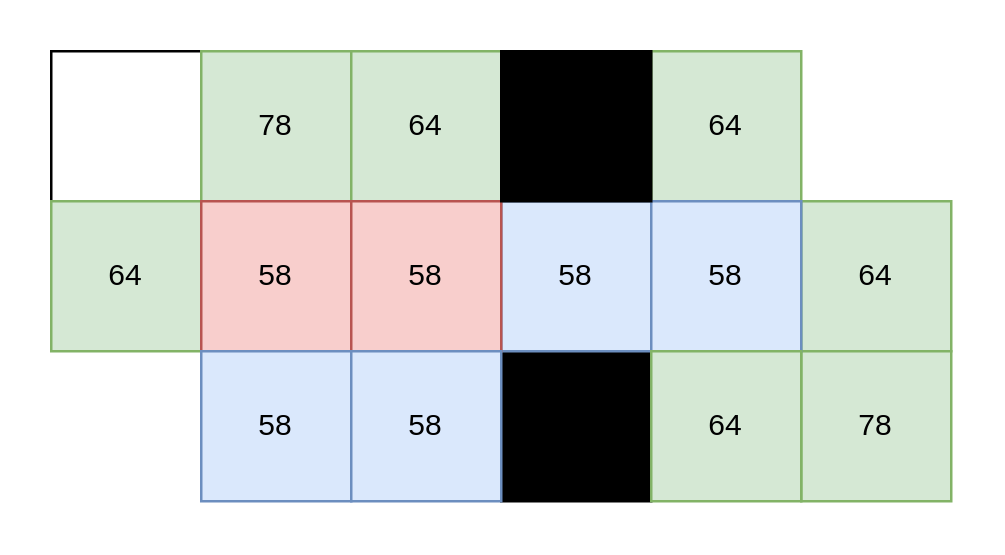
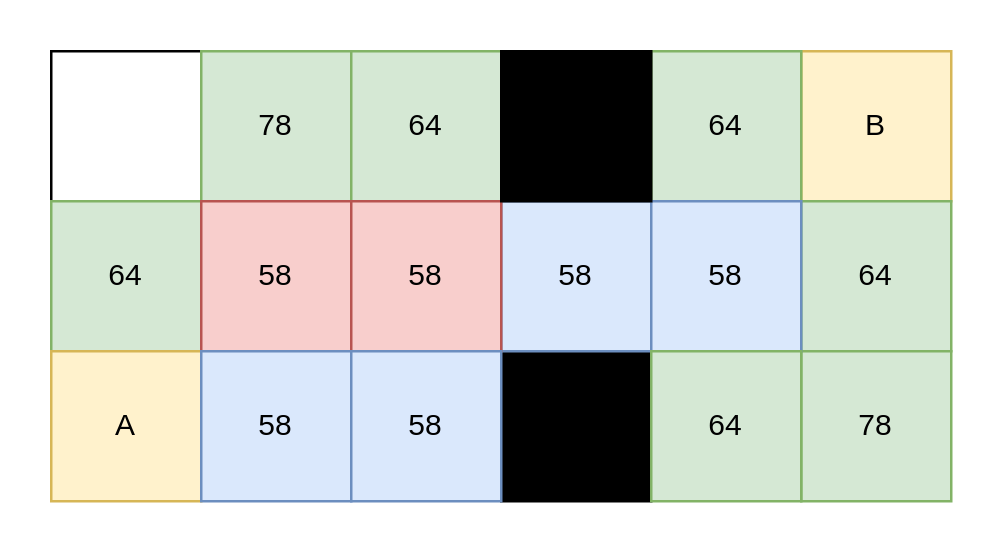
  <mxCell id="0" />
  <mxCell id="1" parent="0" />
  <mxCell id="2" value="" style="rounded=0;whiteSpace=wrap;html=1;" vertex="1" parent="1"><mxGeometry x="20" y="20" width="60" height="60" as="geometry" /></mxCell>
  <mxCell id="3" value="64" style="rounded=0;whiteSpace=wrap;html=1;fillColor=#d5e8d4;strokeColor=#82b366;" vertex="1" parent="1"><mxGeometry x="20" y="80" width="60" height="60" as="geometry" /></mxCell>
+ <mxCell id="4" value="A" style="rounded=0;whiteSpace=wrap;html=1;fillColor=#fff2cc;strokeColor=#d6b656;" vertex="1" parent="1"><mxGeometry x="20" y="140" width="60" height="60" as="geometry" /></mxCell>
  <mxCell id="5" value="78" style="rounded=0;whiteSpace=wrap;html=1;fillColor=#d5e8d4;strokeColor=#82b366;" vertex="1" parent="1"><mxGeometry x="80" y="20" width="60" height="60" as="geometry" /></mxCell>
  <mxCell id="6" value="58" style="rounded=0;whiteSpace=wrap;html=1;fillColor=#f8cecc;strokeColor=#b85450;" vertex="1" parent="1"><mxGeometry x="80" y="80" width="60" height="60" as="geometry" /></mxCell>
  <mxCell id="7" value="58" style="rounded=0;whiteSpace=wrap;html=1;fillColor=#dae8fc;strokeColor=#6c8ebf;" vertex="1" parent="1"><mxGeometry x="80" y="140" width="60" height="60" as="geometry" /></mxCell>
  <mxCell id="8" value="" style="rounded=0;whiteSpace=wrap;html=1;" vertex="1" parent="1"><mxGeometry x="200" y="20" width="60" height="60" as="geometry" /></mxCell>
  <mxCell id="9" value="" style="rounded=0;whiteSpace=wrap;html=1;fillColor=#000000;" vertex="1" parent="1"><mxGeometry x="200" y="140" width="60" height="60" as="geometry" /></mxCell>
  <mxCell id="10" value="58" style="rounded=0;whiteSpace=wrap;html=1;fillColor=#dae8fc;strokeColor=#6c8ebf;" vertex="1" parent="1"><mxGeometry x="200" y="80" width="60" height="60" as="geometry" /></mxCell>
  <mxCell id="11" value="64" style="rounded=0;whiteSpace=wrap;html=1;fillColor=#d5e8d4;strokeColor=#82b366;" vertex="1" parent="1"><mxGeometry x="140" y="20" width="60" height="60" as="geometry" /></mxCell>
  <mxCell id="12" value="58" style="rounded=0;whiteSpace=wrap;html=1;fillColor=#f8cecc;strokeColor=#b85450;" vertex="1" parent="1"><mxGeometry x="140" y="80" width="60" height="60" as="geometry" /></mxCell>
  <mxCell id="13" value="58" style="rounded=0;whiteSpace=wrap;html=1;fillColor=#dae8fc;strokeColor=#6c8ebf;" vertex="1" parent="1"><mxGeometry x="140" y="140" width="60" height="60" as="geometry" /></mxCell>
+ <mxCell id="14" value="B" style="rounded=0;whiteSpace=wrap;html=1;fillColor=#fff2cc;strokeColor=#d6b656;" vertex="1" parent="1"><mxGeometry x="320" y="20" width="60" height="60" as="geometry" /></mxCell>
  <mxCell id="15" value="64" style="rounded=0;whiteSpace=wrap;html=1;fillColor=#d5e8d4;strokeColor=#82b366;" vertex="1" parent="1"><mxGeometry x="320" y="80" width="60" height="60" as="geometry" /></mxCell>
  <mxCell id="16" value="78" style="rounded=0;whiteSpace=wrap;html=1;fillColor=#d5e8d4;strokeColor=#82b366;" vertex="1" parent="1"><mxGeometry x="320" y="140" width="60" height="60" as="geometry" /></mxCell>
  <mxCell id="17" value="64" style="rounded=0;whiteSpace=wrap;html=1;fillColor=#d5e8d4;strokeColor=#82b366;" vertex="1" parent="1"><mxGeometry x="260" y="20" width="60" height="60" as="geometry" /></mxCell>
  <mxCell id="18" value="58" style="rounded=0;whiteSpace=wrap;html=1;fillColor=#dae8fc;strokeColor=#6c8ebf;" vertex="1" parent="1"><mxGeometry x="260" y="80" width="60" height="60" as="geometry" /></mxCell>
  <mxCell id="19" value="64" style="rounded=0;whiteSpace=wrap;html=1;fillColor=#d5e8d4;strokeColor=#82b366;" vertex="1" parent="1"><mxGeometry x="260" y="140" width="60" height="60" as="geometry" /></mxCell>
  <mxCell id="20" value="" style="rounded=0;whiteSpace=wrap;html=1;fillColor=#000000;" vertex="1" parent="1"><mxGeometry x="200" y="20" width="60" height="60" as="geometry" /></mxCell>
